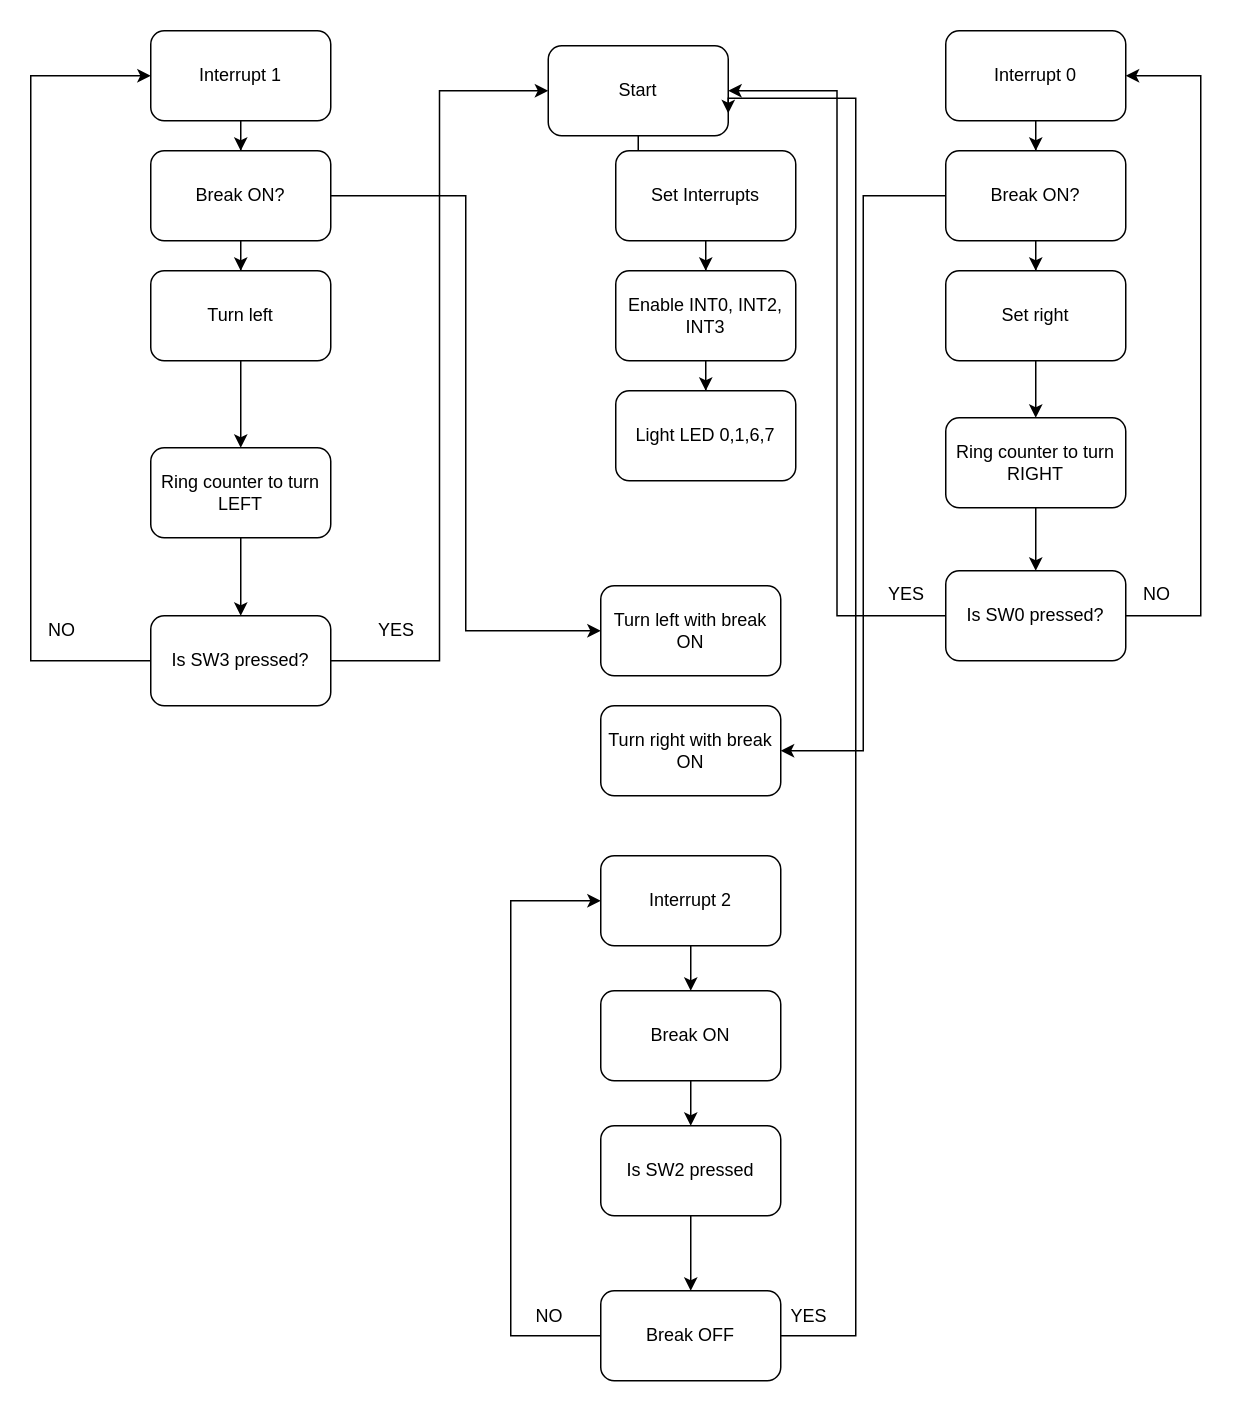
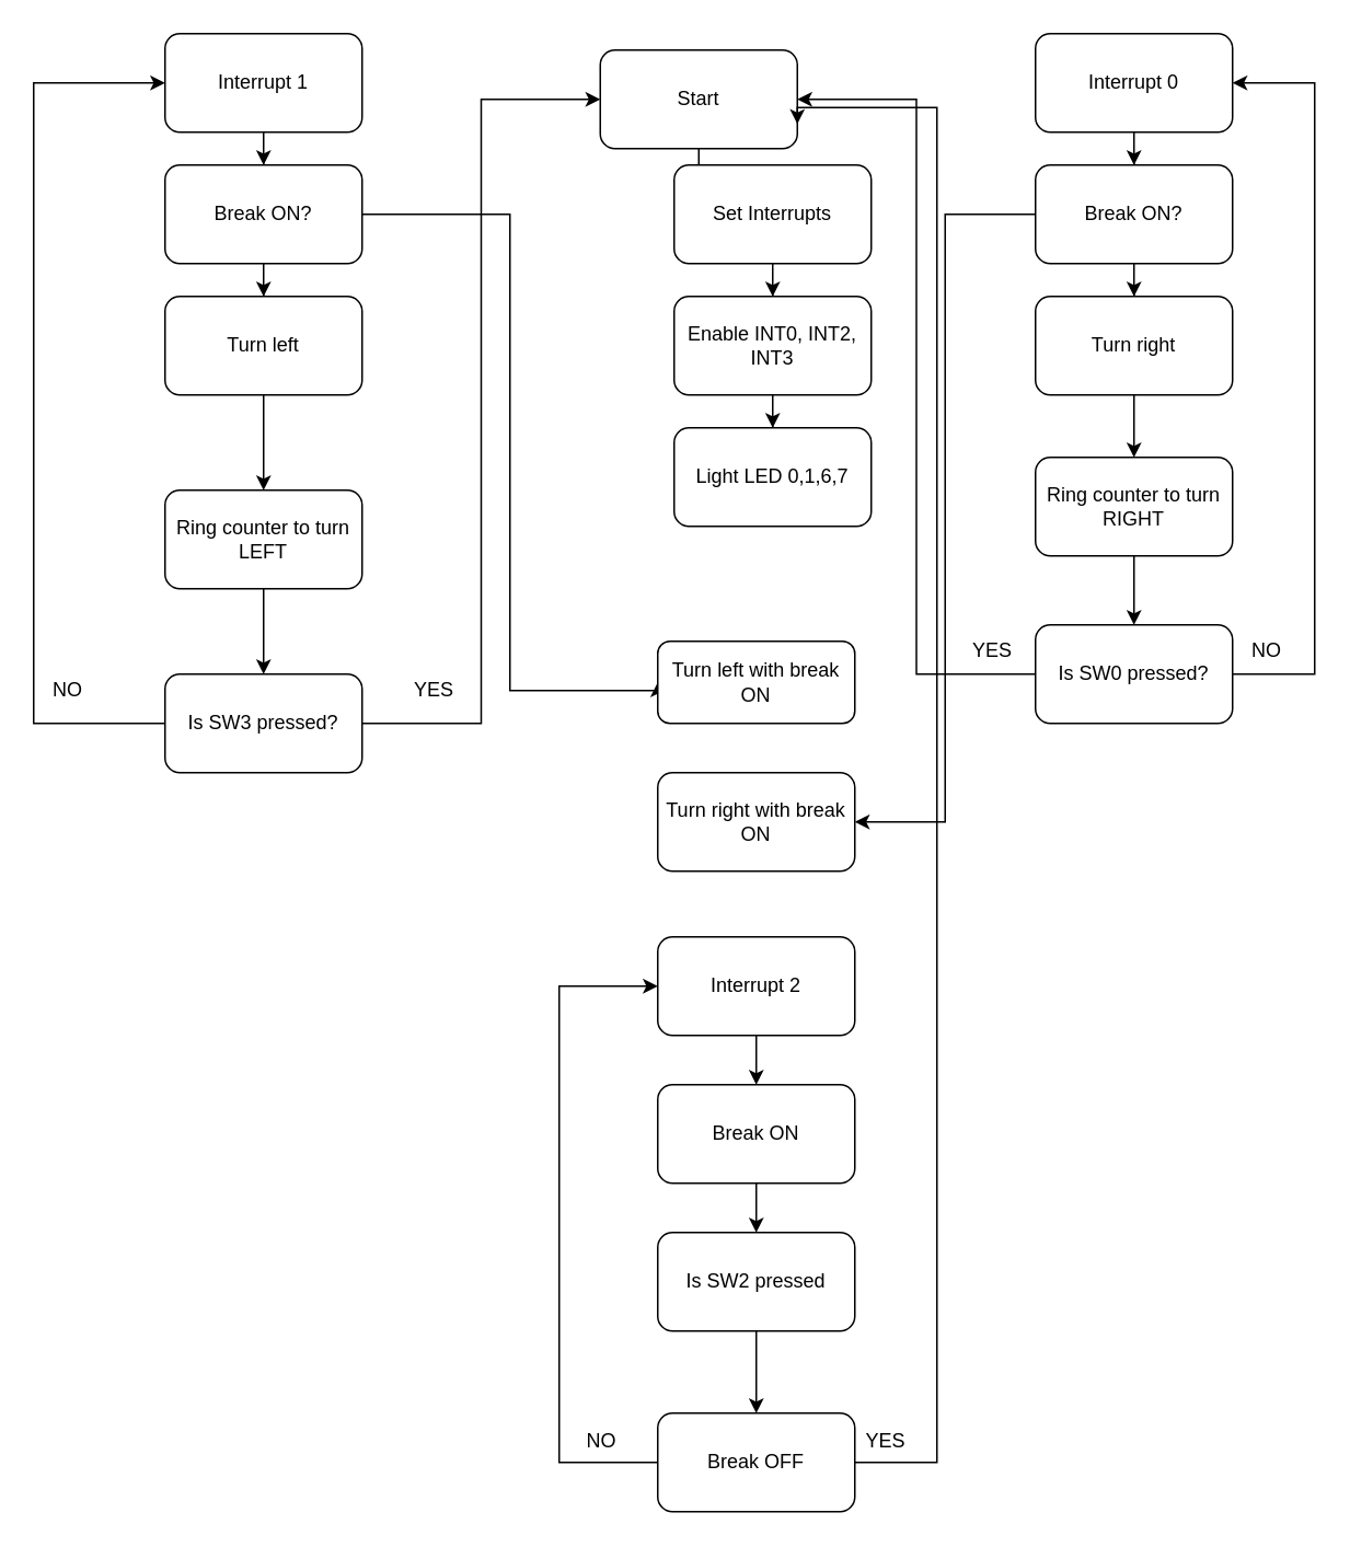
  <mxCell id="0" />
  <mxCell id="1" parent="0" />
  <mxCell id="2" value="" style="edgeStyle=orthogonalEdgeStyle;rounded=0;orthogonalLoop=1;jettySize=auto;html=1;" edge="1" parent="1" source="3" target="5"><mxGeometry relative="1" as="geometry" /></mxCell>
  <mxCell id="3" value="Start" style="rounded=1;whiteSpace=wrap;html=1;" vertex="1" parent="1"><mxGeometry x="365" y="30" width="120" height="60" as="geometry" /></mxCell>
  <mxCell id="4" value="" style="edgeStyle=orthogonalEdgeStyle;rounded=0;orthogonalLoop=1;jettySize=auto;html=1;" edge="1" parent="1" source="5" target="7"><mxGeometry relative="1" as="geometry" /></mxCell>
  <mxCell id="5" value="Set Interrupts" style="rounded=1;whiteSpace=wrap;html=1;" vertex="1" parent="1"><mxGeometry x="410" y="100" width="120" height="60" as="geometry" /></mxCell>
  <mxCell id="6" value="" style="edgeStyle=orthogonalEdgeStyle;rounded=0;orthogonalLoop=1;jettySize=auto;html=1;" edge="1" parent="1" source="7" target="8"><mxGeometry relative="1" as="geometry" /></mxCell>
  <mxCell id="7" value="Enable INT0, INT2, INT3" style="rounded=1;whiteSpace=wrap;html=1;" vertex="1" parent="1"><mxGeometry x="410" y="180" width="120" height="60" as="geometry" /></mxCell>
  <mxCell id="8" value="Light LED 0,1,6,7" style="rounded=1;whiteSpace=wrap;html=1;" vertex="1" parent="1"><mxGeometry x="410" y="260" width="120" height="60" as="geometry" /></mxCell>
  <mxCell id="9" value="" style="edgeStyle=orthogonalEdgeStyle;rounded=0;orthogonalLoop=1;jettySize=auto;html=1;" edge="1" parent="1" source="10" target="15"><mxGeometry relative="1" as="geometry" /></mxCell>
  <mxCell id="10" value="Interrupt 1" style="rounded=1;whiteSpace=wrap;html=1;" vertex="1" parent="1"><mxGeometry x="100" y="20" width="120" height="60" as="geometry" /></mxCell>
  <mxCell id="11" value="" style="edgeStyle=orthogonalEdgeStyle;rounded=0;orthogonalLoop=1;jettySize=auto;html=1;" edge="1" parent="1" source="12" target="44"><mxGeometry relative="1" as="geometry" /></mxCell>
  <mxCell id="12" value="Turn left" style="rounded=1;whiteSpace=wrap;html=1;" vertex="1" parent="1"><mxGeometry x="100" y="180" width="120" height="60" as="geometry" /></mxCell>
  <mxCell id="13" value="" style="edgeStyle=orthogonalEdgeStyle;rounded=0;orthogonalLoop=1;jettySize=auto;html=1;" edge="1" parent="1" source="15" target="12"><mxGeometry relative="1" as="geometry" /></mxCell>
  <mxCell id="14" style="edgeStyle=orthogonalEdgeStyle;rounded=0;orthogonalLoop=1;jettySize=auto;html=1;entryX=0;entryY=0.5;entryDx=0;entryDy=0;" edge="1" parent="1" source="15" target="31"><mxGeometry relative="1" as="geometry"><Array as="points"><mxPoint x="310" y="130" /><mxPoint x="310" y="420" /></Array></mxGeometry></mxCell>
  <mxCell id="15" value="Break ON?" style="rounded=1;whiteSpace=wrap;html=1;" vertex="1" parent="1"><mxGeometry x="100" y="100" width="120" height="60" as="geometry" /></mxCell>
  <mxCell id="16" style="edgeStyle=orthogonalEdgeStyle;rounded=0;orthogonalLoop=1;jettySize=auto;html=1;entryX=0;entryY=0.5;entryDx=0;entryDy=0;" edge="1" parent="1" source="18" target="3"><mxGeometry relative="1" as="geometry" /></mxCell>
  <mxCell id="17" style="edgeStyle=orthogonalEdgeStyle;rounded=0;orthogonalLoop=1;jettySize=auto;html=1;entryX=0;entryY=0.5;entryDx=0;entryDy=0;" edge="1" parent="1" source="18" target="10"><mxGeometry relative="1" as="geometry"><Array as="points"><mxPoint x="20" y="440" /><mxPoint x="20" y="50" /></Array></mxGeometry></mxCell>
  <mxCell id="18" value="Is SW3 pressed?" style="rounded=1;whiteSpace=wrap;html=1;" vertex="1" parent="1"><mxGeometry x="100" y="410" width="120" height="60" as="geometry" /></mxCell>
  <mxCell id="19" value="YES" style="text;html=1;resizable=0;points=[];autosize=1;align=left;verticalAlign=top;spacingTop=-4;" vertex="1" parent="1"><mxGeometry x="250" y="410" width="40" height="20" as="geometry" /></mxCell>
  <mxCell id="20" value="&lt;div&gt;NO&lt;/div&gt;" style="text;html=1;resizable=0;points=[];autosize=1;align=left;verticalAlign=top;spacingTop=-4;" vertex="1" parent="1"><mxGeometry x="30" y="410" width="40" height="20" as="geometry" /></mxCell>
  <mxCell id="21" value="" style="edgeStyle=orthogonalEdgeStyle;rounded=0;orthogonalLoop=1;jettySize=auto;html=1;" edge="1" source="22" target="27" parent="1"><mxGeometry relative="1" as="geometry" /></mxCell>
  <mxCell id="22" value="Interrupt 0" style="rounded=1;whiteSpace=wrap;html=1;" vertex="1" parent="1"><mxGeometry x="630" y="20" width="120" height="60" as="geometry" /></mxCell>
  <mxCell id="23" value="" style="edgeStyle=orthogonalEdgeStyle;rounded=0;orthogonalLoop=1;jettySize=auto;html=1;" edge="1" parent="1" source="24" target="46"><mxGeometry relative="1" as="geometry" /></mxCell>
- <mxCell id="24" value="Set right" style="rounded=1;whiteSpace=wrap;html=1;" vertex="1" parent="1"><mxGeometry x="630" y="180" width="120" height="60" as="geometry" /></mxCell>
+ <mxCell id="24" value="Turn right" style="rounded=1;whiteSpace=wrap;html=1;" vertex="1" parent="1"><mxGeometry x="630" y="180" width="120" height="60" as="geometry" /></mxCell>
  <mxCell id="25" value="" style="edgeStyle=orthogonalEdgeStyle;rounded=0;orthogonalLoop=1;jettySize=auto;html=1;" edge="1" source="27" target="24" parent="1"><mxGeometry relative="1" as="geometry" /></mxCell>
  <mxCell id="26" style="edgeStyle=orthogonalEdgeStyle;rounded=0;orthogonalLoop=1;jettySize=auto;html=1;entryX=1;entryY=0.5;entryDx=0;entryDy=0;" edge="1" parent="1" source="27" target="32"><mxGeometry relative="1" as="geometry" /></mxCell>
  <mxCell id="27" value="Break ON?" style="rounded=1;whiteSpace=wrap;html=1;" vertex="1" parent="1"><mxGeometry x="630" y="100" width="120" height="60" as="geometry" /></mxCell>
  <mxCell id="28" style="edgeStyle=orthogonalEdgeStyle;rounded=0;orthogonalLoop=1;jettySize=auto;html=1;entryX=1;entryY=0.5;entryDx=0;entryDy=0;" edge="1" parent="1" source="30" target="3"><mxGeometry relative="1" as="geometry" /></mxCell>
  <mxCell id="29" style="edgeStyle=orthogonalEdgeStyle;rounded=0;orthogonalLoop=1;jettySize=auto;html=1;entryX=1;entryY=0.5;entryDx=0;entryDy=0;" edge="1" parent="1" source="30" target="22"><mxGeometry relative="1" as="geometry"><Array as="points"><mxPoint x="800" y="410" /><mxPoint x="800" y="50" /></Array></mxGeometry></mxCell>
  <mxCell id="30" value="Is SW0 pressed?" style="rounded=1;whiteSpace=wrap;html=1;" vertex="1" parent="1"><mxGeometry x="630" y="380" width="120" height="60" as="geometry" /></mxCell>
- <mxCell id="31" value="Turn left with break ON" style="rounded=1;whiteSpace=wrap;html=1;" vertex="1" parent="1"><mxGeometry x="400" y="390" width="120" height="60" as="geometry" /></mxCell>
+ <mxCell id="31" value="Turn left with break ON" style="rounded=1;whiteSpace=wrap;html=1;" vertex="1" parent="1"><mxGeometry x="400" y="390" width="120" height="50" as="geometry" /></mxCell>
  <mxCell id="32" value="Turn right with break ON" style="rounded=1;whiteSpace=wrap;html=1;" vertex="1" parent="1"><mxGeometry x="400" y="470" width="120" height="60" as="geometry" /></mxCell>
  <mxCell id="33" value="" style="edgeStyle=orthogonalEdgeStyle;rounded=0;orthogonalLoop=1;jettySize=auto;html=1;" edge="1" parent="1" source="34" target="36"><mxGeometry relative="1" as="geometry" /></mxCell>
  <mxCell id="34" value="Interrupt 2" style="rounded=1;whiteSpace=wrap;html=1;" vertex="1" parent="1"><mxGeometry x="400" y="570" width="120" height="60" as="geometry" /></mxCell>
  <mxCell id="35" value="" style="edgeStyle=orthogonalEdgeStyle;rounded=0;orthogonalLoop=1;jettySize=auto;html=1;" edge="1" parent="1" source="36" target="38"><mxGeometry relative="1" as="geometry" /></mxCell>
  <mxCell id="36" value="Break ON" style="rounded=1;whiteSpace=wrap;html=1;" vertex="1" parent="1"><mxGeometry x="400" y="660" width="120" height="60" as="geometry" /></mxCell>
  <mxCell id="37" value="" style="edgeStyle=orthogonalEdgeStyle;rounded=0;orthogonalLoop=1;jettySize=auto;html=1;" edge="1" parent="1" source="38" target="41"><mxGeometry relative="1" as="geometry" /></mxCell>
  <mxCell id="38" value="Is SW2 pressed" style="rounded=1;whiteSpace=wrap;html=1;" vertex="1" parent="1"><mxGeometry x="400" y="750" width="120" height="60" as="geometry" /></mxCell>
  <mxCell id="39" style="edgeStyle=orthogonalEdgeStyle;rounded=0;orthogonalLoop=1;jettySize=auto;html=1;entryX=1;entryY=0.75;entryDx=0;entryDy=0;" edge="1" parent="1" source="41" target="3"><mxGeometry relative="1" as="geometry"><Array as="points"><mxPoint x="570" y="890" /><mxPoint x="570" y="65" /></Array></mxGeometry></mxCell>
  <mxCell id="40" style="edgeStyle=orthogonalEdgeStyle;rounded=0;orthogonalLoop=1;jettySize=auto;html=1;entryX=0;entryY=0.5;entryDx=0;entryDy=0;" edge="1" parent="1" source="41" target="34"><mxGeometry relative="1" as="geometry"><Array as="points"><mxPoint x="340" y="890" /><mxPoint x="340" y="600" /></Array></mxGeometry></mxCell>
  <mxCell id="41" value="Break OFF" style="rounded=1;whiteSpace=wrap;html=1;" vertex="1" parent="1"><mxGeometry x="400" y="860" width="120" height="60" as="geometry" /></mxCell>
  <mxCell id="42" value="YES" style="text;html=1;resizable=0;points=[];autosize=1;align=left;verticalAlign=top;spacingTop=-4;" vertex="1" parent="1"><mxGeometry x="525" y="867" width="40" height="20" as="geometry" /></mxCell>
  <mxCell id="43" value="" style="edgeStyle=orthogonalEdgeStyle;rounded=0;orthogonalLoop=1;jettySize=auto;html=1;" edge="1" parent="1" source="44" target="18"><mxGeometry relative="1" as="geometry" /></mxCell>
  <mxCell id="44" value="Ring counter to turn LEFT" style="rounded=1;whiteSpace=wrap;html=1;" vertex="1" parent="1"><mxGeometry x="100" y="298" width="120" height="60" as="geometry" /></mxCell>
  <mxCell id="45" value="" style="edgeStyle=orthogonalEdgeStyle;rounded=0;orthogonalLoop=1;jettySize=auto;html=1;" edge="1" parent="1" source="46" target="30"><mxGeometry relative="1" as="geometry" /></mxCell>
  <mxCell id="46" value="Ring counter to turn RIGHT" style="rounded=1;whiteSpace=wrap;html=1;" vertex="1" parent="1"><mxGeometry x="630" y="278" width="120" height="60" as="geometry" /></mxCell>
  <mxCell id="47" value="NO" style="text;html=1;resizable=0;points=[];autosize=1;align=left;verticalAlign=top;spacingTop=-4;" vertex="1" parent="1"><mxGeometry x="355" y="867" width="40" height="20" as="geometry" /></mxCell>
  <mxCell id="48" value="YES" style="text;html=1;resizable=0;points=[];autosize=1;align=left;verticalAlign=top;spacingTop=-4;" vertex="1" parent="1"><mxGeometry x="590" y="386" width="40" height="20" as="geometry" /></mxCell>
  <mxCell id="49" value="NO" style="text;html=1;resizable=0;points=[];autosize=1;align=left;verticalAlign=top;spacingTop=-4;" vertex="1" parent="1"><mxGeometry x="760" y="386" width="40" height="20" as="geometry" /></mxCell>
